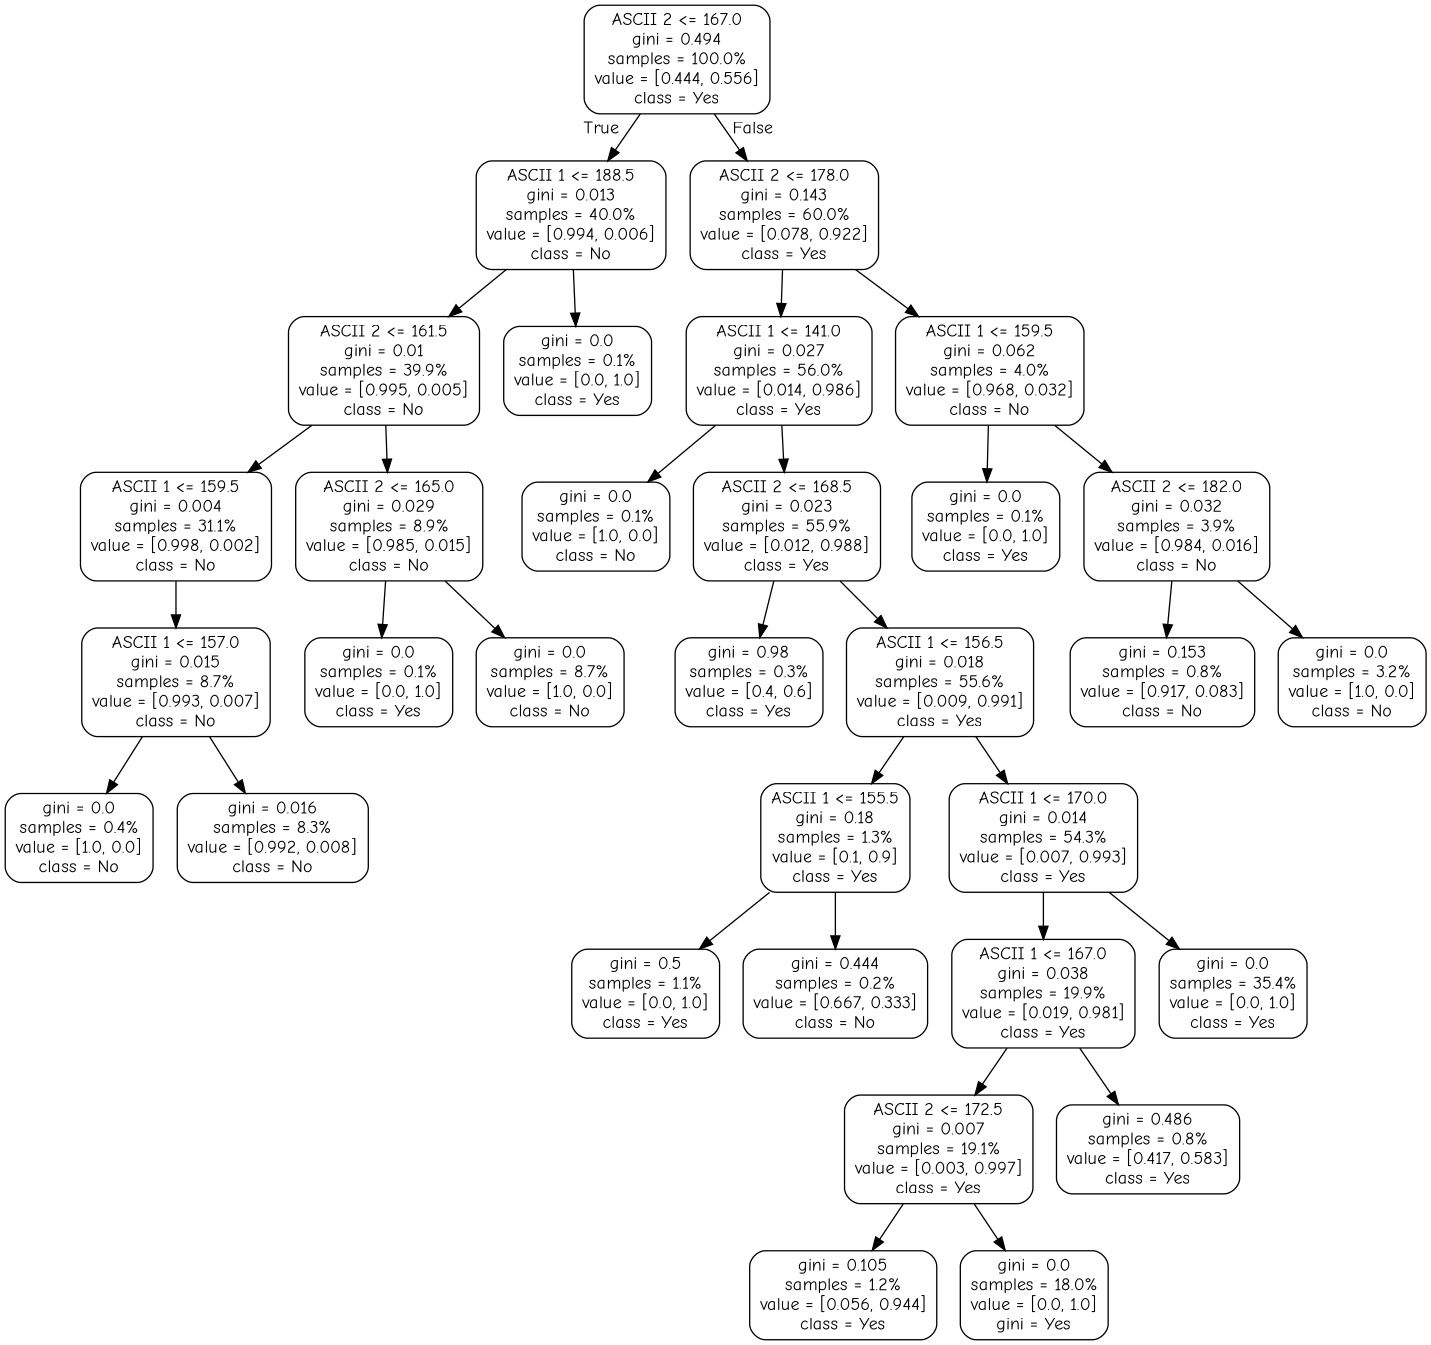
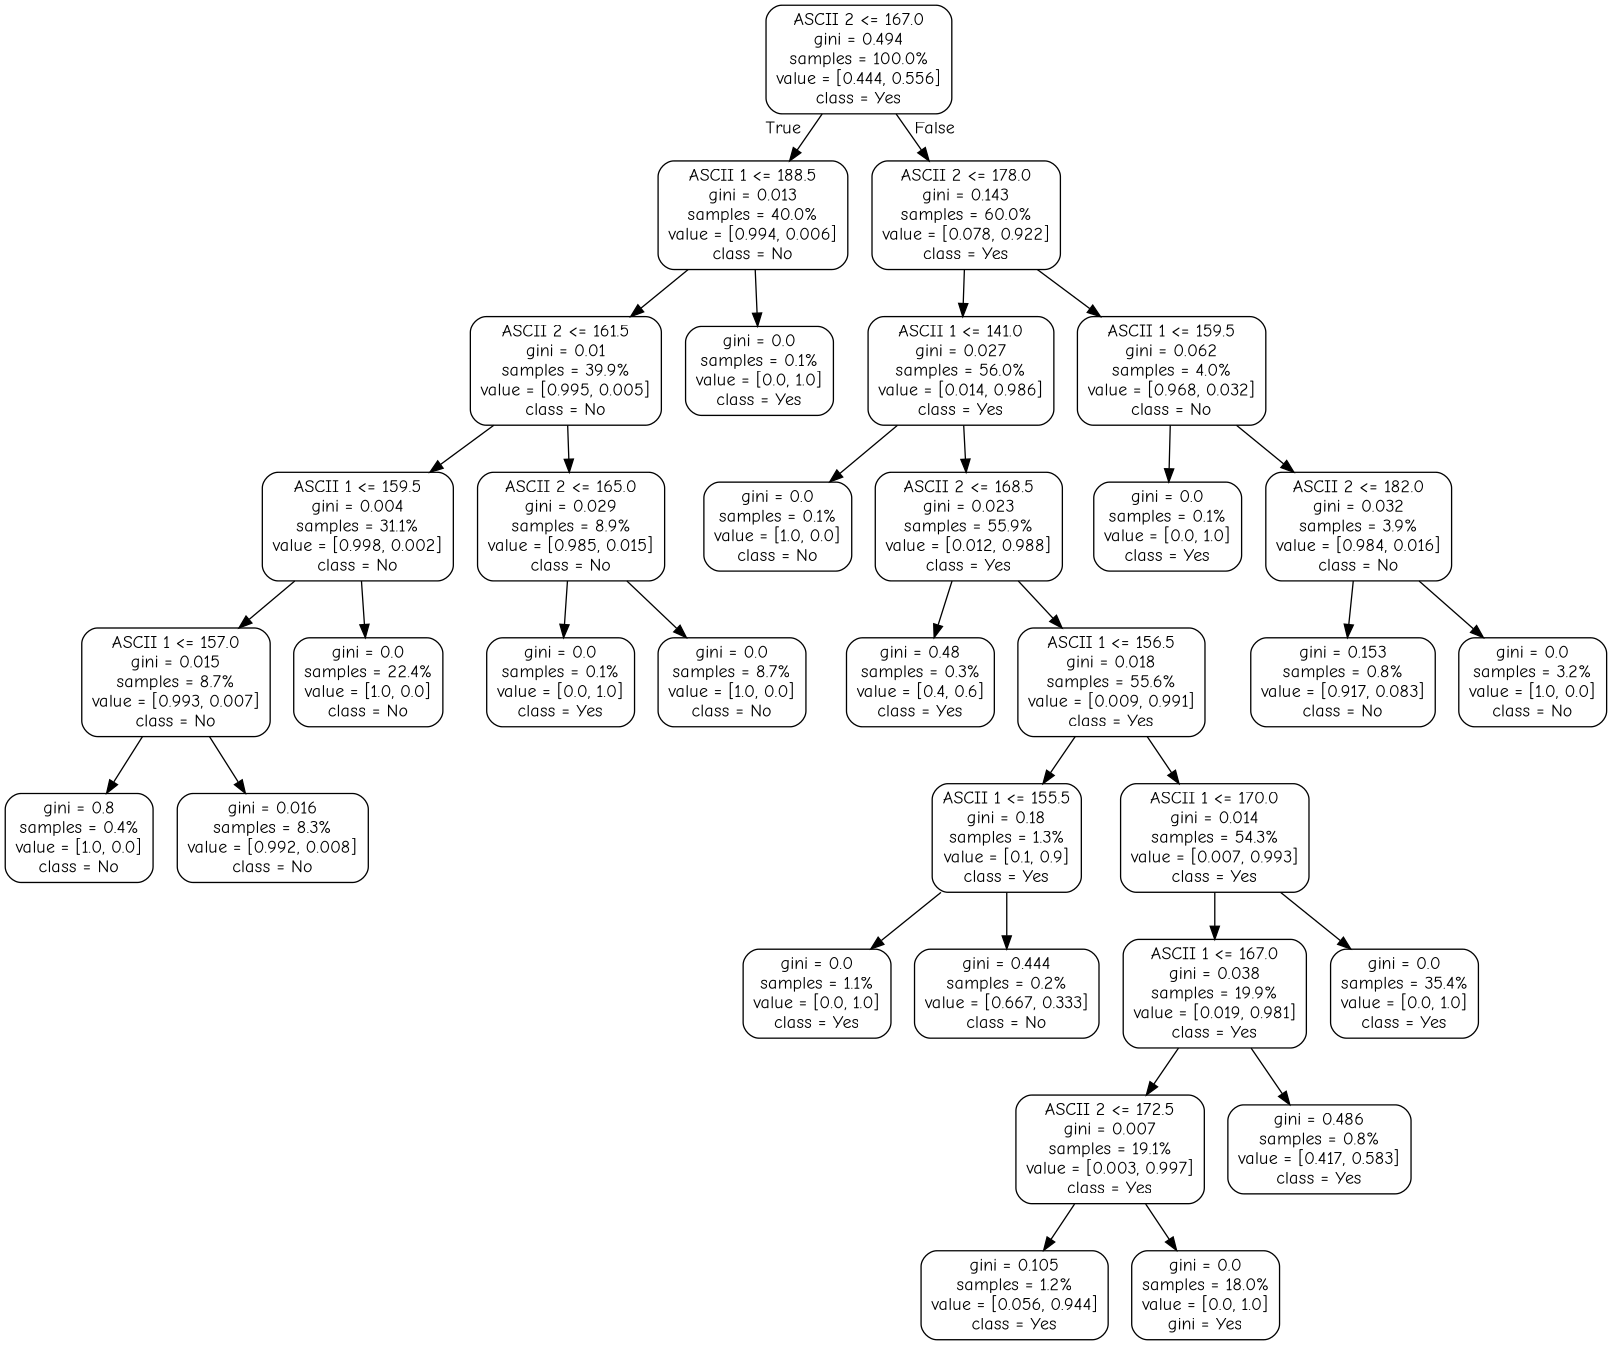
  digraph {
    fontname="Comic Neue"
    node [color=black fontname="Comic Neue" shape=box style=rounded]
    edge [fontname="Comic Neue"]
    n1 [label="ASCII 2 <= 167.0\ngini = 0.494\nsamples = 100.0%\nvalue = [0.444, 0.556]\nclass = Yes"]
    n2 [label="ASCII 1 <= 188.5\ngini = 0.013\nsamples = 40.0%\nvalue = [0.994, 0.006]\nclass = No"]
    n3 [label="ASCII 2 <= 178.0\ngini = 0.143\nsamples = 60.0%\nvalue = [0.078, 0.922]\nclass = Yes"]
    n4 [label="ASCII 2 <= 161.5\ngini = 0.01\nsamples = 39.9%\nvalue = [0.995, 0.005]\nclass = No"]
    n5 [label="gini = 0.0\nsamples = 0.1%\nvalue = [0.0, 1.0]\nclass = Yes"]
    n6 [label="ASCII 1 <= 141.0\ngini = 0.027\nsamples = 56.0%\nvalue = [0.014, 0.986]\nclass = Yes"]
    n7 [label="ASCII 1 <= 159.5\ngini = 0.062\nsamples = 4.0%\nvalue = [0.968, 0.032]\nclass = No"]
    n8 [label="ASCII 1 <= 159.5\ngini = 0.004\nsamples = 31.1%\nvalue = [0.998, 0.002]\nclass = No"]
    n9 [label="ASCII 2 <= 165.0\ngini = 0.029\nsamples = 8.9%\nvalue = [0.985, 0.015]\nclass = No"]
    n10 [label="ASCII 1 <= 157.0\ngini = 0.015\nsamples = 8.7%\nvalue = [0.993, 0.007]\nclass = No"]
+   n11 [label="gini = 0.0\nsamples = 22.4%\nvalue = [1.0, 0.0]\nclass = No"]
    n12 [label="gini = 0.0\nsamples = 0.1%\nvalue = [0.0, 1.0]\nclass = Yes"]
    n13 [label="gini = 0.0\nsamples = 8.7%\nvalue = [1.0, 0.0]\nclass = No"]
-   n14 [label="gini = 0.0\nsamples = 0.4%\nvalue = [1.0, 0.0]\nclass = No"]
+   n14 [label="gini = 0.8\nsamples = 0.4%\nvalue = [1.0, 0.0]\nclass = No"]
    n15 [label="gini = 0.016\nsamples = 8.3%\nvalue = [0.992, 0.008]\nclass = No"]
    n16 [label="gini = 0.0\nsamples = 0.1%\nvalue = [1.0, 0.0]\nclass = No"]
    n17 [label="ASCII 2 <= 168.5\ngini = 0.023\nsamples = 55.9%\nvalue = [0.012, 0.988]\nclass = Yes"]
    n18 [label="gini = 0.0\nsamples = 0.1%\nvalue = [0.0, 1.0]\nclass = Yes"]
    n19 [label="ASCII 2 <= 182.0\ngini = 0.032\nsamples = 3.9%\nvalue = [0.984, 0.016]\nclass = No"]
-   n20 [label="gini = 0.98\nsamples = 0.3%\nvalue = [0.4, 0.6]\nclass = Yes"]
+   n20 [label="gini = 0.48\nsamples = 0.3%\nvalue = [0.4, 0.6]\nclass = Yes"]
    n21 [label="ASCII 1 <= 156.5\ngini = 0.018\nsamples = 55.6%\nvalue = [0.009, 0.991]\nclass = Yes"]
    n22 [label="ASCII 1 <= 155.5\ngini = 0.18\nsamples = 1.3%\nvalue = [0.1, 0.9]\nclass = Yes"]
    n23 [label="ASCII 1 <= 170.0\ngini = 0.014\nsamples = 54.3%\nvalue = [0.007, 0.993]\nclass = Yes"]
-   n24 [label="gini = 0.5\nsamples = 1.1%\nvalue = [0.0, 1.0]\nclass = Yes"]
+   n24 [label="gini = 0.0\nsamples = 1.1%\nvalue = [0.0, 1.0]\nclass = Yes"]
    n25 [label="gini = 0.444\nsamples = 0.2%\nvalue = [0.667, 0.333]\nclass = No"]
    n26 [label="ASCII 1 <= 167.0\ngini = 0.038\nsamples = 19.9%\nvalue = [0.019, 0.981]\nclass = Yes"]
    n27 [label="gini = 0.0\nsamples = 35.4%\nvalue = [0.0, 1.0]\nclass = Yes"]
    n28 [label="ASCII 2 <= 172.5\ngini = 0.007\nsamples = 19.1%\nvalue = [0.003, 0.997]\nclass = Yes"]
    n29 [label="gini = 0.486\nsamples = 0.8%\nvalue = [0.417, 0.583]\nclass = Yes"]
    n30 [label="gini = 0.105\nsamples = 1.2%\nvalue = [0.056, 0.944]\nclass = Yes"]
    n31 [label="gini = 0.0\nsamples = 18.0%\nvalue = [0.0, 1.0]\ngini = Yes"]
    n32 [label="gini = 0.153\nsamples = 0.8%\nvalue = [0.917, 0.083]\nclass = No"]
    n33 [label="gini = 0.0\nsamples = 3.2%\nvalue = [1.0, 0.0]\nclass = No"]
    n1 -> n2 [headlabel=True labelangle=45 labeldistance=2.5]
    n1 -> n3 [headlabel=False labelangle=-45 labeldistance=2.5]
    n2 -> n4
    n2 -> n5
    n3 -> n6
    n3 -> n7
    n4 -> n8
    n4 -> n9
    n6 -> n16
    n6 -> n17
    n7 -> n18
    n7 -> n19
    n8 -> n10
+   n8 -> n11
    n9 -> n12
    n9 -> n13
    n10 -> n14
    n10 -> n15
    n17 -> n20
    n17 -> n21
    n19 -> n32
    n19 -> n33
    n21 -> n22
    n21 -> n23
    n22 -> n24
    n22 -> n25
    n23 -> n26
    n23 -> n27
    n26 -> n28
    n26 -> n29
    n28 -> n30
    n28 -> n31
  }
